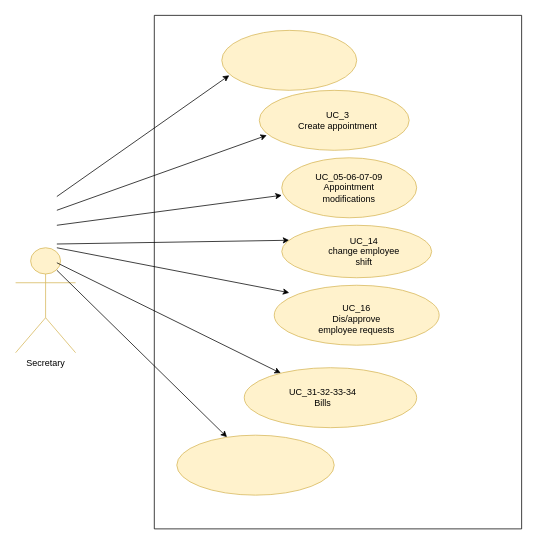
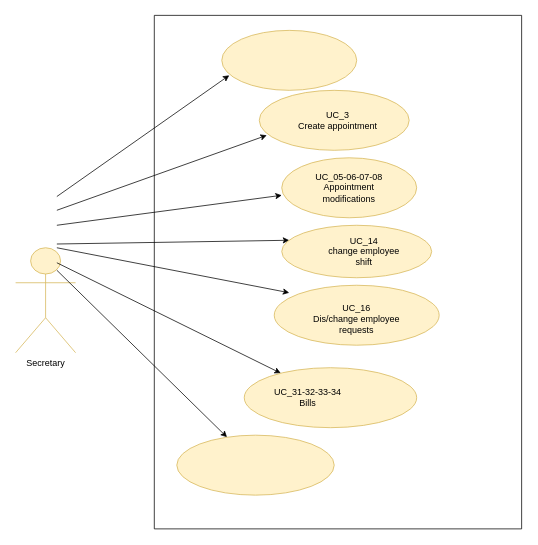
  <mxCell id="0" />
  <mxCell id="1" parent="0" />
  <mxCell id="2" value="Secretary" style="shape=umlActor;verticalLabelPosition=bottom;labelBackgroundColor=#ffffff;verticalAlign=top;html=1;outlineConnect=0;fillColor=#fff2cc;strokeColor=#d6b656;" parent="1" vertex="1"><mxGeometry x="20" y="330" width="80" height="140" as="geometry" /></mxCell>
  <mxCell id="3" value="" style="endArrow=classic;html=1;" parent="1" edge="1"><mxGeometry width="50" height="50" relative="1" as="geometry"><mxPoint x="75" y="261.67" as="sourcePoint" /><mxPoint x="305" y="100" as="targetPoint" /></mxGeometry></mxCell>
  <mxCell id="4" value="" style="endArrow=classic;html=1;" parent="1" edge="1"><mxGeometry width="50" height="50" relative="1" as="geometry"><mxPoint x="75" y="280" as="sourcePoint" /><mxPoint x="355" y="180" as="targetPoint" /></mxGeometry></mxCell>
  <mxCell id="5" value="" style="endArrow=classic;html=1;" parent="1" edge="1"><mxGeometry width="50" height="50" relative="1" as="geometry"><mxPoint x="75" y="300" as="sourcePoint" /><mxPoint x="375" y="260" as="targetPoint" /></mxGeometry></mxCell>
  <mxCell id="6" value="" style="endArrow=classic;html=1;" parent="1" edge="1"><mxGeometry width="50" height="50" relative="1" as="geometry"><mxPoint x="75" y="330" as="sourcePoint" /><mxPoint x="385" y="390" as="targetPoint" /></mxGeometry></mxCell>
  <mxCell id="7" value="" style="endArrow=classic;html=1;" parent="1" target="16" edge="1"><mxGeometry width="50" height="50" relative="1" as="geometry"><mxPoint x="75" y="350" as="sourcePoint" /><mxPoint x="345" y="470" as="targetPoint" /></mxGeometry></mxCell>
  <mxCell id="8" value="" style="endArrow=classic;html=1;" parent="1" edge="1"><mxGeometry width="50" height="50" relative="1" as="geometry"><mxPoint x="75" y="325" as="sourcePoint" /><mxPoint x="385" y="320" as="targetPoint" /></mxGeometry></mxCell>
  <mxCell id="9" value="" style="endArrow=classic;html=1;" parent="1" target="10" edge="1"><mxGeometry width="50" height="50" relative="1" as="geometry"><mxPoint x="75" y="360" as="sourcePoint" /><mxPoint x="335" y="510" as="targetPoint" /></mxGeometry></mxCell>
  <mxCell id="10" value="" style="ellipse;whiteSpace=wrap;html=1;fillColor=#fff2cc;strokeColor=#d6b656;" parent="1" vertex="1"><mxGeometry x="235" y="580" width="210" height="80" as="geometry" /></mxCell>
  <mxCell id="11" value="" style="ellipse;whiteSpace=wrap;html=1;fillColor=#fff2cc;strokeColor=#d6b656;" parent="1" vertex="1"><mxGeometry x="375" y="210" width="180" height="80" as="geometry" /></mxCell>
  <mxCell id="12" value="" style="ellipse;whiteSpace=wrap;html=1;fillColor=#fff2cc;strokeColor=#d6b656;" parent="1" vertex="1"><mxGeometry x="345" y="120" width="200" height="80" as="geometry" /></mxCell>
  <mxCell id="13" value="" style="ellipse;whiteSpace=wrap;html=1;fillColor=#fff2cc;strokeColor=#d6b656;" parent="1" vertex="1"><mxGeometry x="295" y="40" width="180" height="80" as="geometry" /></mxCell>
  <mxCell id="14" value="" style="ellipse;whiteSpace=wrap;html=1;fillColor=#fff2cc;strokeColor=#d6b656;" parent="1" vertex="1"><mxGeometry x="375" y="300" width="200" height="70" as="geometry" /></mxCell>
  <mxCell id="15" value="" style="ellipse;whiteSpace=wrap;html=1;fillColor=#fff2cc;strokeColor=#d6b656;" parent="1" vertex="1"><mxGeometry x="365" y="380" width="220" height="80" as="geometry" /></mxCell>
  <mxCell id="16" value="" style="ellipse;whiteSpace=wrap;html=1;fillColor=#fff2cc;strokeColor=#d6b656;" parent="1" vertex="1"><mxGeometry x="325" y="490" width="230" height="80" as="geometry" /></mxCell>
  <mxCell id="17" value="UC_3&lt;br&gt;Create appointment" style="text;html=1;strokeColor=none;fillColor=none;align=center;verticalAlign=middle;whiteSpace=wrap;rounded=0;" parent="1" vertex="1"><mxGeometry x="380" y="150" width="140" height="20" as="geometry" /></mxCell>
- <mxCell id="18" value="UC_05-06-07-09&lt;br&gt;Appointment modifications" style="text;html=1;strokeColor=none;fillColor=none;align=center;verticalAlign=middle;whiteSpace=wrap;rounded=0;" parent="1" vertex="1"><mxGeometry x="415" y="240" width="100" height="20" as="geometry" /></mxCell>
+ <mxCell id="18" value="UC_05-06-07-08&lt;br&gt;Appointment modifications" style="text;html=1;strokeColor=none;fillColor=none;align=center;verticalAlign=middle;whiteSpace=wrap;rounded=0;" parent="1" vertex="1"><mxGeometry x="415" y="240" width="100" height="20" as="geometry" /></mxCell>
  <mxCell id="19" value="UC_14&lt;br&gt;change employee shift" style="text;html=1;strokeColor=none;fillColor=none;align=center;verticalAlign=middle;whiteSpace=wrap;rounded=0;" parent="1" vertex="1"><mxGeometry x="430" y="325" width="110" height="20" as="geometry" /></mxCell>
- <mxCell id="20" value="UC_16&lt;br&gt;Dis/approve employee requests" style="text;html=1;strokeColor=none;fillColor=none;align=center;verticalAlign=middle;whiteSpace=wrap;rounded=0;" parent="1" vertex="1"><mxGeometry x="415" y="415" width="120" height="20" as="geometry" /></mxCell>
- <mxCell id="21" value="UC_31-32-33-34&lt;br&gt;Bills" style="text;html=1;strokeColor=none;fillColor=none;align=center;verticalAlign=middle;whiteSpace=wrap;rounded=0;" parent="1" vertex="1"><mxGeometry x="365" y="520" width="130" height="20" as="geometry" /></mxCell>
+ <mxCell id="20" value="UC_16&lt;br&gt;Dis/change employee requests" style="text;html=1;strokeColor=none;fillColor=none;align=center;verticalAlign=middle;whiteSpace=wrap;rounded=0;" parent="1" vertex="1"><mxGeometry x="415" y="415" width="120" height="20" as="geometry" /></mxCell>
+ <mxCell id="21" value="UC_31-32-33-34&lt;br&gt;Bills" style="text;html=1;strokeColor=none;fillColor=none;align=center;verticalAlign=middle;whiteSpace=wrap;rounded=0;" parent="1" vertex="1"><mxGeometry x="345" y="520" width="130" height="20" as="geometry" /></mxCell>
  <mxCell id="22" value="" style="verticalLabelPosition=bottom;verticalAlign=top;html=1;shape=mxgraph.basic.rect;fillColor2=none;strokeWidth=1;size=20;indent=5;fillColor=none;" parent="1" vertex="1"><mxGeometry x="205" y="20" width="490" height="685" as="geometry" /></mxCell>
